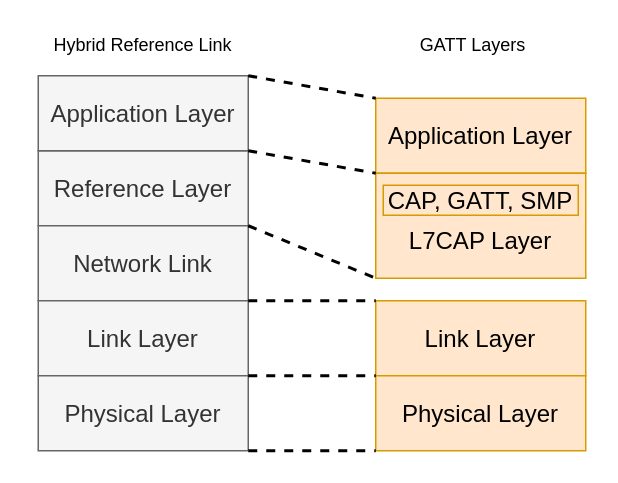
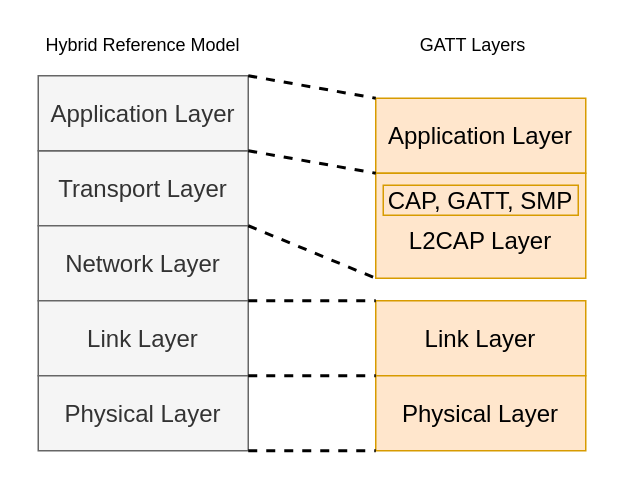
  <mxCell id="0" />
  <mxCell id="1" parent="0" />
  <mxCell id="2" value="&lt;span style=&quot;font-size: 16px&quot;&gt;Application Layer&lt;/span&gt;" style="rounded=0;whiteSpace=wrap;html=1;fillColor=#ffe6cc;strokeColor=#d79b00;" parent="1" vertex="1"><mxGeometry x="250" y="65" width="140" height="50" as="geometry" /></mxCell>
- <mxCell id="3" value="&lt;span style=&quot;font-size: 16px&quot;&gt;&lt;br&gt;L7CAP Layer&lt;/span&gt;" style="rounded=0;whiteSpace=wrap;html=1;fillColor=#ffe6cc;strokeColor=#d79b00;" parent="1" vertex="1"><mxGeometry x="250" y="115" width="140" height="70" as="geometry" /></mxCell>
+ <mxCell id="3" value="&lt;span style=&quot;font-size: 16px&quot;&gt;&lt;br&gt;L2CAP Layer&lt;/span&gt;" style="rounded=0;whiteSpace=wrap;html=1;fillColor=#ffe6cc;strokeColor=#d79b00;" parent="1" vertex="1"><mxGeometry x="250" y="115" width="140" height="70" as="geometry" /></mxCell>
  <mxCell id="4" value="&lt;span style=&quot;font-size: 16px&quot;&gt;Link Layer&lt;/span&gt;" style="rounded=0;whiteSpace=wrap;html=1;fillColor=#ffe6cc;strokeColor=#d79b00;" parent="1" vertex="1"><mxGeometry x="250" y="200" width="140" height="50" as="geometry" /></mxCell>
  <mxCell id="5" value="&lt;span style=&quot;font-size: 16px&quot;&gt;Physical Layer&lt;/span&gt;" style="rounded=0;whiteSpace=wrap;html=1;fillColor=#ffe6cc;strokeColor=#d79b00;" parent="1" vertex="1"><mxGeometry x="250" y="250" width="140" height="50" as="geometry" /></mxCell>
- <mxCell id="6" value="&lt;span style=&quot;font-size: 16px&quot;&gt;Reference Layer&lt;/span&gt;" style="rounded=0;whiteSpace=wrap;html=1;fillColor=#f5f5f5;strokeColor=#666666;fontColor=#333333;" vertex="1" parent="1"><mxGeometry x="25" y="100" width="140" height="50" as="geometry" /></mxCell>
- <mxCell id="7" value="&lt;span style=&quot;font-size: 16px&quot;&gt;Network Link&lt;/span&gt;" style="rounded=0;whiteSpace=wrap;html=1;fillColor=#f5f5f5;strokeColor=#666666;fontColor=#333333;" vertex="1" parent="1"><mxGeometry x="25" y="150" width="140" height="50" as="geometry" /></mxCell>
+ <mxCell id="6" value="&lt;span style=&quot;font-size: 16px&quot;&gt;Transport Layer&lt;/span&gt;" style="rounded=0;whiteSpace=wrap;html=1;fillColor=#f5f5f5;strokeColor=#666666;fontColor=#333333;" vertex="1" parent="1"><mxGeometry x="25" y="100" width="140" height="50" as="geometry" /></mxCell>
+ <mxCell id="7" value="&lt;span style=&quot;font-size: 16px&quot;&gt;Network Layer&lt;/span&gt;" style="rounded=0;whiteSpace=wrap;html=1;fillColor=#f5f5f5;strokeColor=#666666;fontColor=#333333;" vertex="1" parent="1"><mxGeometry x="25" y="150" width="140" height="50" as="geometry" /></mxCell>
  <mxCell id="8" value="&lt;span style=&quot;font-size: 16px&quot;&gt;Link Layer&lt;/span&gt;" style="rounded=0;whiteSpace=wrap;html=1;fillColor=#f5f5f5;strokeColor=#666666;fontColor=#333333;" vertex="1" parent="1"><mxGeometry x="25" y="200" width="140" height="50" as="geometry" /></mxCell>
  <mxCell id="9" value="&lt;span style=&quot;font-size: 16px&quot;&gt;Physical Layer&lt;/span&gt;" style="rounded=0;whiteSpace=wrap;html=1;fillColor=#f5f5f5;strokeColor=#666666;fontColor=#333333;" vertex="1" parent="1"><mxGeometry x="25" y="250" width="140" height="50" as="geometry" /></mxCell>
  <mxCell id="10" value="&lt;span style=&quot;font-size: 16px&quot;&gt;Application Layer&lt;/span&gt;" style="rounded=0;whiteSpace=wrap;html=1;fillColor=#f5f5f5;strokeColor=#666666;fontColor=#333333;" vertex="1" parent="1"><mxGeometry x="25" y="50" width="140" height="50" as="geometry" /></mxCell>
- <mxCell id="11" value="Hybrid Reference Link" style="text;html=1;strokeColor=none;fillColor=none;align=center;verticalAlign=middle;whiteSpace=wrap;rounded=0;" vertex="1" parent="1"><mxGeometry x="20" y="20" width="150" height="20" as="geometry" /></mxCell>
+ <mxCell id="11" value="Hybrid Reference Model" style="text;html=1;strokeColor=none;fillColor=none;align=center;verticalAlign=middle;whiteSpace=wrap;rounded=0;" vertex="1" parent="1"><mxGeometry x="20" y="20" width="150" height="20" as="geometry" /></mxCell>
  <mxCell id="12" value="GATT Layers" style="text;html=1;strokeColor=none;fillColor=none;align=center;verticalAlign=middle;whiteSpace=wrap;rounded=0;" vertex="1" parent="1"><mxGeometry x="240" y="20" width="150" height="20" as="geometry" /></mxCell>
  <mxCell id="13" value="" style="endArrow=none;dashed=1;html=1;exitX=1;exitY=0;exitDx=0;exitDy=0;entryX=0;entryY=0;entryDx=0;entryDy=0;strokeWidth=2;" edge="1" parent="1" source="9" target="5"><mxGeometry width="50" height="50" relative="1" as="geometry"><mxPoint x="305" y="210" as="sourcePoint" /><mxPoint x="355" y="160" as="targetPoint" /></mxGeometry></mxCell>
  <mxCell id="14" value="" style="endArrow=none;dashed=1;html=1;exitX=1;exitY=0;exitDx=0;exitDy=0;strokeWidth=2;entryX=0;entryY=0;entryDx=0;entryDy=0;" edge="1" parent="1" target="4"><mxGeometry width="50" height="50" relative="1" as="geometry"><mxPoint x="165" y="200" as="sourcePoint" /><mxPoint x="245" y="180" as="targetPoint" /></mxGeometry></mxCell>
  <mxCell id="15" value="" style="endArrow=none;dashed=1;html=1;exitX=1;exitY=0;exitDx=0;exitDy=0;entryX=0;entryY=1;entryDx=0;entryDy=0;strokeWidth=2;" edge="1" parent="1" target="3"><mxGeometry width="50" height="50" relative="1" as="geometry"><mxPoint x="165" y="150" as="sourcePoint" /><mxPoint x="245" y="150" as="targetPoint" /></mxGeometry></mxCell>
  <mxCell id="16" value="" style="endArrow=none;dashed=1;html=1;exitX=1;exitY=0;exitDx=0;exitDy=0;entryX=0;entryY=1;entryDx=0;entryDy=0;strokeWidth=2;" edge="1" parent="1" target="2"><mxGeometry width="50" height="50" relative="1" as="geometry"><mxPoint x="165" y="100" as="sourcePoint" /><mxPoint x="245" y="100" as="targetPoint" /></mxGeometry></mxCell>
  <mxCell id="17" value="" style="endArrow=none;dashed=1;html=1;exitX=1;exitY=0;exitDx=0;exitDy=0;entryX=0;entryY=0;entryDx=0;entryDy=0;strokeWidth=2;" edge="1" parent="1" target="2"><mxGeometry width="50" height="50" relative="1" as="geometry"><mxPoint x="165" y="50" as="sourcePoint" /><mxPoint x="245" y="50" as="targetPoint" /></mxGeometry></mxCell>
  <mxCell id="18" value="" style="endArrow=none;dashed=1;html=1;exitX=1;exitY=0;exitDx=0;exitDy=0;strokeWidth=2;entryX=0;entryY=1;entryDx=0;entryDy=0;" edge="1" parent="1" target="5"><mxGeometry width="50" height="50" relative="1" as="geometry"><mxPoint x="165" y="300" as="sourcePoint" /><mxPoint x="245" y="280" as="targetPoint" /></mxGeometry></mxCell>
  <mxCell id="19" value="&lt;span style=&quot;font-size: 16px&quot;&gt;CAP, GATT, SMP&lt;/span&gt;" style="rounded=0;whiteSpace=wrap;html=1;fillColor=#ffe6cc;strokeColor=#d79b00;" vertex="1" parent="1"><mxGeometry x="255" y="123" width="130" height="20" as="geometry" /></mxCell>
